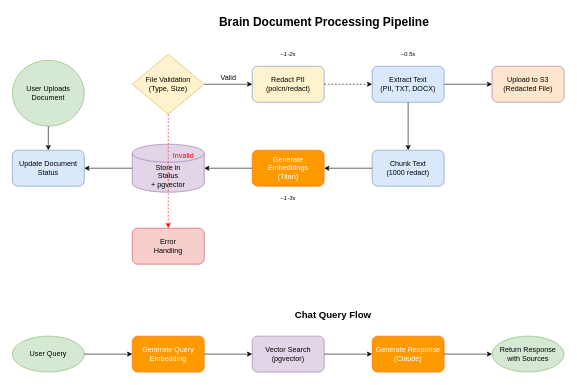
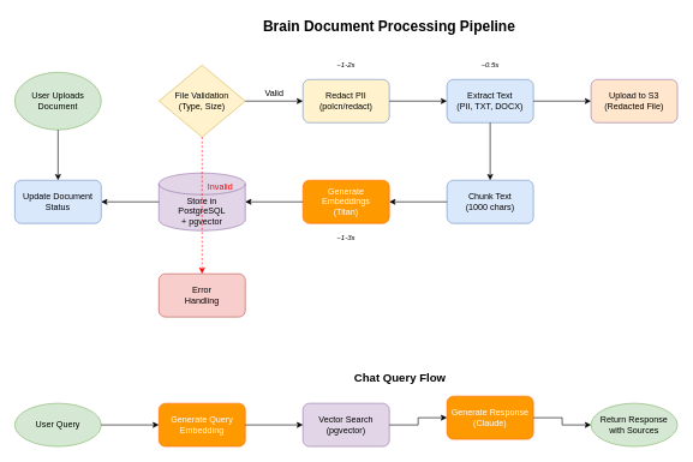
  <mxCell id="0" />
  <mxCell id="1" parent="0" />
  <mxCell id="2" value="Brain Document Processing Pipeline" style="text;html=1;strokeColor=none;fillColor=none;align=center;verticalAlign=middle;whiteSpace=wrap;rounded=0;fontSize=20;fontStyle=1" vertex="1" parent="1"><mxGeometry x="340" y="20" width="400" height="30" as="geometry" /></mxCell>
- <mxCell id="3" value="User Uploads&lt;br&gt;Document" style="ellipse;whiteSpace=wrap;html=1;fillColor=#d5e8d4;strokeColor=#82b366;" vertex="1" parent="1"><mxGeometry x="20" y="100" width="120" height="110" as="geometry" /></mxCell>
+ <mxCell id="3" value="User Uploads&lt;br&gt;Document" style="ellipse;whiteSpace=wrap;html=1;fillColor=#d5e8d4;strokeColor=#82b366;" vertex="1" parent="1"><mxGeometry x="20" y="100" width="120" height="80" as="geometry" /></mxCell>
  <mxCell id="4" value="File Validation&lt;br&gt;(Type, Size)" style="rhombus;whiteSpace=wrap;html=1;fillColor=#fff2cc;strokeColor=#d6b656;" vertex="1" parent="1"><mxGeometry x="220" y="90" width="120" height="100" as="geometry" /></mxCell>
  <mxCell id="5" value="Redact PII&lt;br&gt;(polcn/redact)" style="rounded=1;whiteSpace=wrap;html=1;fillColor=#fff2cc;strokeColor=#6c8ebf;" vertex="1" parent="1"><mxGeometry x="420" y="110" width="120" height="60" as="geometry" /></mxCell>
  <mxCell id="6" value="Extract Text&lt;br&gt;(PII, TXT, DOCX)" style="rounded=1;whiteSpace=wrap;html=1;fillColor=#dae8fc;strokeColor=#6c8ebf;" vertex="1" parent="1"><mxGeometry x="620" y="110" width="120" height="60" as="geometry" /></mxCell>
  <mxCell id="7" value="Upload to S3&lt;br&gt;(Redacted File)" style="rounded=1;whiteSpace=wrap;html=1;fillColor=#ffe6cc;strokeColor=#9673a6;" vertex="1" parent="1"><mxGeometry x="820" y="110" width="120" height="60" as="geometry" /></mxCell>
- <mxCell id="8" value="Chunk Text&lt;br&gt;(1000 redact)" style="rounded=1;whiteSpace=wrap;html=1;fillColor=#dae8fc;strokeColor=#6c8ebf;" vertex="1" parent="1"><mxGeometry x="620" y="250" width="120" height="60" as="geometry" /></mxCell>
+ <mxCell id="8" value="Chunk Text&lt;br&gt;(1000 chars)" style="rounded=1;whiteSpace=wrap;html=1;fillColor=#dae8fc;strokeColor=#6c8ebf;" vertex="1" parent="1"><mxGeometry x="620" y="250" width="120" height="60" as="geometry" /></mxCell>
  <mxCell id="9" value="Generate&lt;br&gt;Embeddings&lt;br&gt;(Titan)" style="rounded=1;whiteSpace=wrap;html=1;fillColor=#FF9900;strokeColor=#FF6600;fontColor=#FFFFFF;" vertex="1" parent="1"><mxGeometry x="420" y="250" width="120" height="60" as="geometry" /></mxCell>
- <mxCell id="10" value="Store in&lt;br&gt;Status&lt;br&gt;+ pgvector" style="shape=cylinder3;whiteSpace=wrap;html=1;boundedLbl=1;backgroundOutline=1;size=15;fillColor=#e1d5e7;strokeColor=#9673a6;" vertex="1" parent="1"><mxGeometry x="220" y="240" width="120" height="80" as="geometry" /></mxCell>
+ <mxCell id="10" value="Store in&lt;br&gt;PostgreSQL&lt;br&gt;+ pgvector" style="shape=cylinder3;whiteSpace=wrap;html=1;boundedLbl=1;backgroundOutline=1;size=15;fillColor=#e1d5e7;strokeColor=#9673a6;" vertex="1" parent="1"><mxGeometry x="220" y="240" width="120" height="80" as="geometry" /></mxCell>
  <mxCell id="11" value="Update Document&lt;br&gt;Status" style="rounded=1;whiteSpace=wrap;html=1;fillColor=#dae8fc;strokeColor=#6c8ebf;" vertex="1" parent="1"><mxGeometry x="20" y="250" width="120" height="60" as="geometry" /></mxCell>
  <mxCell id="12" value="Error&lt;br&gt;Handling" style="rounded=1;whiteSpace=wrap;html=1;fillColor=#f8cecc;strokeColor=#b85450;" vertex="1" parent="1"><mxGeometry x="220" y="380" width="120" height="60" as="geometry" /></mxCell>
  <mxCell id="13" value="Chat Query Flow" style="text;html=1;strokeColor=none;fillColor=none;align=center;verticalAlign=middle;whiteSpace=wrap;rounded=0;fontSize=16;fontStyle=1" vertex="1" parent="1"><mxGeometry x="455" y="510" width="200" height="30" as="geometry" /></mxCell>
  <mxCell id="14" value="User Query" style="ellipse;whiteSpace=wrap;html=1;fillColor=#d5e8d4;strokeColor=#82b366;" vertex="1" parent="1"><mxGeometry x="20" y="560" width="120" height="60" as="geometry" /></mxCell>
  <mxCell id="15" value="Generate Query&lt;br&gt;Embedding" style="rounded=1;whiteSpace=wrap;html=1;fillColor=#FF9900;strokeColor=#FF6600;fontColor=#FFFFFF;" vertex="1" parent="1"><mxGeometry x="220" y="560" width="120" height="60" as="geometry" /></mxCell>
  <mxCell id="16" value="Vector Search&lt;br&gt;(pgvector)" style="rounded=1;whiteSpace=wrap;html=1;fillColor=#e1d5e7;strokeColor=#9673a6;" vertex="1" parent="1"><mxGeometry x="420" y="560" width="120" height="60" as="geometry" /></mxCell>
- <mxCell id="17" value="Generate Response&lt;br&gt;(Claude)" style="rounded=1;whiteSpace=wrap;html=1;fillColor=#FF9900;strokeColor=#FF6600;fontColor=#FFFFFF;" vertex="1" parent="1"><mxGeometry x="620" y="560" width="120" height="60" as="geometry" /></mxCell>
+ <mxCell id="17" value="Generate Response&lt;br&gt;(Claude)" style="rounded=1;whiteSpace=wrap;html=1;fillColor=#FF9900;strokeColor=#FF6600;fontColor=#FFFFFF;" vertex="1" parent="1"><mxGeometry x="620" y="550" width="120" height="60" as="geometry" /></mxCell>
  <mxCell id="18" value="Return Response&lt;br&gt;with Sources" style="ellipse;whiteSpace=wrap;html=1;fillColor=#d5e8d4;strokeColor=#82b366;" vertex="1" parent="1"><mxGeometry x="820" y="560" width="120" height="60" as="geometry" /></mxCell>
  <mxCell id="19" style="edgeStyle=orthogonalEdgeStyle;rounded=0;orthogonalLoop=1;jettySize=auto;html=1;" edge="1" parent="1" source="3" target="11"><mxGeometry relative="1" as="geometry" /></mxCell>
  <mxCell id="20" style="edgeStyle=orthogonalEdgeStyle;rounded=0;orthogonalLoop=1;jettySize=auto;html=1;" edge="1" parent="1" source="4" target="5"><mxGeometry relative="1" as="geometry"><mxPoint as="offset" /></mxGeometry></mxCell>
  <mxCell id="21" value="Valid" style="text;html=1;align=center;verticalAlign=middle;resizable=0;points=[];autosize=1;strokeColor=none;fillColor=none;" vertex="1" parent="1"><mxGeometry x="360" y="120" width="40" height="20" as="geometry" /></mxCell>
- <mxCell id="22" style="edgeStyle=orthogonalEdgeStyle;rounded=0;orthogonalLoop=1;jettySize=auto;html=1;dashed=1;" edge="1" parent="1" source="5" target="6"><mxGeometry relative="1" as="geometry" /></mxCell>
+ <mxCell id="22" style="edgeStyle=orthogonalEdgeStyle;rounded=0;orthogonalLoop=1;jettySize=auto;html=1;" edge="1" parent="1" source="5" target="6"><mxGeometry relative="1" as="geometry" /></mxCell>
  <mxCell id="23" style="edgeStyle=orthogonalEdgeStyle;rounded=0;orthogonalLoop=1;jettySize=auto;html=1;" edge="1" parent="1" source="6" target="7"><mxGeometry relative="1" as="geometry" /></mxCell>
  <mxCell id="24" style="edgeStyle=orthogonalEdgeStyle;rounded=0;orthogonalLoop=1;jettySize=auto;html=1;" edge="1" parent="1" source="6" target="8"><mxGeometry relative="1" as="geometry" /></mxCell>
  <mxCell id="25" style="edgeStyle=orthogonalEdgeStyle;rounded=0;orthogonalLoop=1;jettySize=auto;html=1;" edge="1" parent="1" source="8" target="9"><mxGeometry relative="1" as="geometry" /></mxCell>
  <mxCell id="26" style="edgeStyle=orthogonalEdgeStyle;rounded=0;orthogonalLoop=1;jettySize=auto;html=1;" edge="1" parent="1" source="9" target="10"><mxGeometry relative="1" as="geometry" /></mxCell>
  <mxCell id="27" style="edgeStyle=orthogonalEdgeStyle;rounded=0;orthogonalLoop=1;jettySize=auto;html=1;" edge="1" parent="1" source="10" target="11"><mxGeometry relative="1" as="geometry" /></mxCell>
  <mxCell id="28" style="edgeStyle=orthogonalEdgeStyle;rounded=0;orthogonalLoop=1;jettySize=auto;html=1;dashed=1;strokeColor=#FF0000;" edge="1" parent="1" source="4" target="12"><mxGeometry relative="1" as="geometry" /></mxCell>
  <mxCell id="29" value="Invalid" style="text;html=1;align=center;verticalAlign=middle;resizable=0;points=[];autosize=1;strokeColor=none;fillColor=none;fontColor=#FF0000;" vertex="1" parent="1"><mxGeometry x="280" y="250" width="50" height="20" as="geometry" /></mxCell>
  <mxCell id="30" style="edgeStyle=orthogonalEdgeStyle;rounded=0;orthogonalLoop=1;jettySize=auto;html=1;" edge="1" parent="1" source="14" target="15"><mxGeometry relative="1" as="geometry" /></mxCell>
  <mxCell id="31" style="edgeStyle=orthogonalEdgeStyle;rounded=0;orthogonalLoop=1;jettySize=auto;html=1;" edge="1" parent="1" source="15" target="16"><mxGeometry relative="1" as="geometry" /></mxCell>
  <mxCell id="32" style="edgeStyle=orthogonalEdgeStyle;rounded=0;orthogonalLoop=1;jettySize=auto;html=1;" edge="1" parent="1" source="16" target="17"><mxGeometry relative="1" as="geometry" /></mxCell>
  <mxCell id="33" style="edgeStyle=orthogonalEdgeStyle;rounded=0;orthogonalLoop=1;jettySize=auto;html=1;" edge="1" parent="1" source="17" target="18"><mxGeometry relative="1" as="geometry" /></mxCell>
  <mxCell id="34" value="~1-2s" style="text;html=1;strokeColor=none;fillColor=none;align=center;verticalAlign=middle;whiteSpace=wrap;rounded=0;fontSize=10;fontStyle=2" vertex="1" parent="1"><mxGeometry x="460" y="80" width="40" height="20" as="geometry" /></mxCell>
  <mxCell id="35" value="~0.5s" style="text;html=1;strokeColor=none;fillColor=none;align=center;verticalAlign=middle;whiteSpace=wrap;rounded=0;fontSize=10;fontStyle=2" vertex="1" parent="1"><mxGeometry x="660" y="80" width="40" height="20" as="geometry" /></mxCell>
  <mxCell id="36" value="~1-3s" style="text;html=1;strokeColor=none;fillColor=none;align=center;verticalAlign=middle;whiteSpace=wrap;rounded=0;fontSize=10;fontStyle=2" vertex="1" parent="1"><mxGeometry x="460" y="320" width="40" height="20" as="geometry" /></mxCell>
